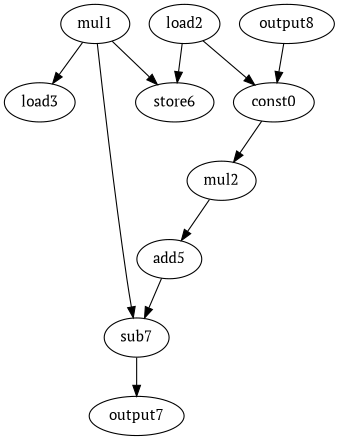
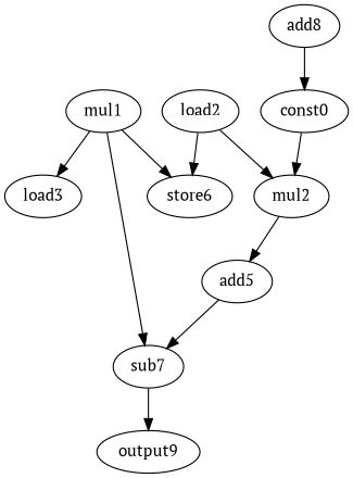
  digraph {
    fontname="PT Serif"
    node [fontname="PT Serif" opcode=const]
    edge [fontname="PT Serif" operand=0]
    n1 [label=mul2 opcode=mul]
    const0
    add5 [opcode=add]
-   output8 [opcode=output]
+   output8 [opcode=output label=add8]
    n5 [label=mul1]
    load3 [opcode=load]
    store6 [opcode=store]
    sub7 [opcode=sub]
-   output9 [opcode=output label=output7]
+   output9 [opcode=output]
    n10 [label=load2]
    n1 -> add5 [operand=1]
    const0 -> n1
    add5 -> sub7 [operand=1]
    output8 -> const0
    n5 -> load3
    n5 -> store6
    n5 -> sub7
    sub7 -> output9
-   n10 -> const0 [operand=1]
+   n10 -> n1 [operand=1]
    n10 -> store6 [operand=1]
  }
